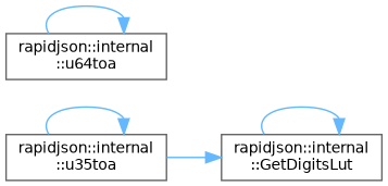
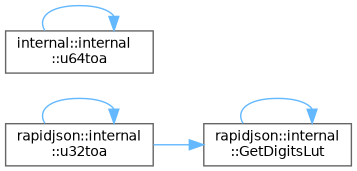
  digraph {
    rankdir=LR
    node [color=grey40 fillcolor=white fontname=Helvetica fontsize=10 shape=box style=filled]
    edge [color=steelblue1 fontname=Helvetica fontsize=10 labelfontname=Helvetica labelfontsize=10 style=solid]
-   n1 [height=0.2 label="rapidjson::internal\l::u35toa" width=0.4]
+   n1 [height=0.2 label="rapidjson::internal\l::u32toa" width=0.4]
    n2 [height=0.2 label="rapidjson::internal\l::GetDigitsLut" width=0.4]
-   n3 [height=0.2 label="rapidjson::internal\l::u64toa" width=0.4]
+   n3 [height=0.2 label="internal::internal\l::u64toa" width=0.4]
    n1 -> n1
    n1 -> n2
    n2 -> n2
    n3 -> n3
  }
